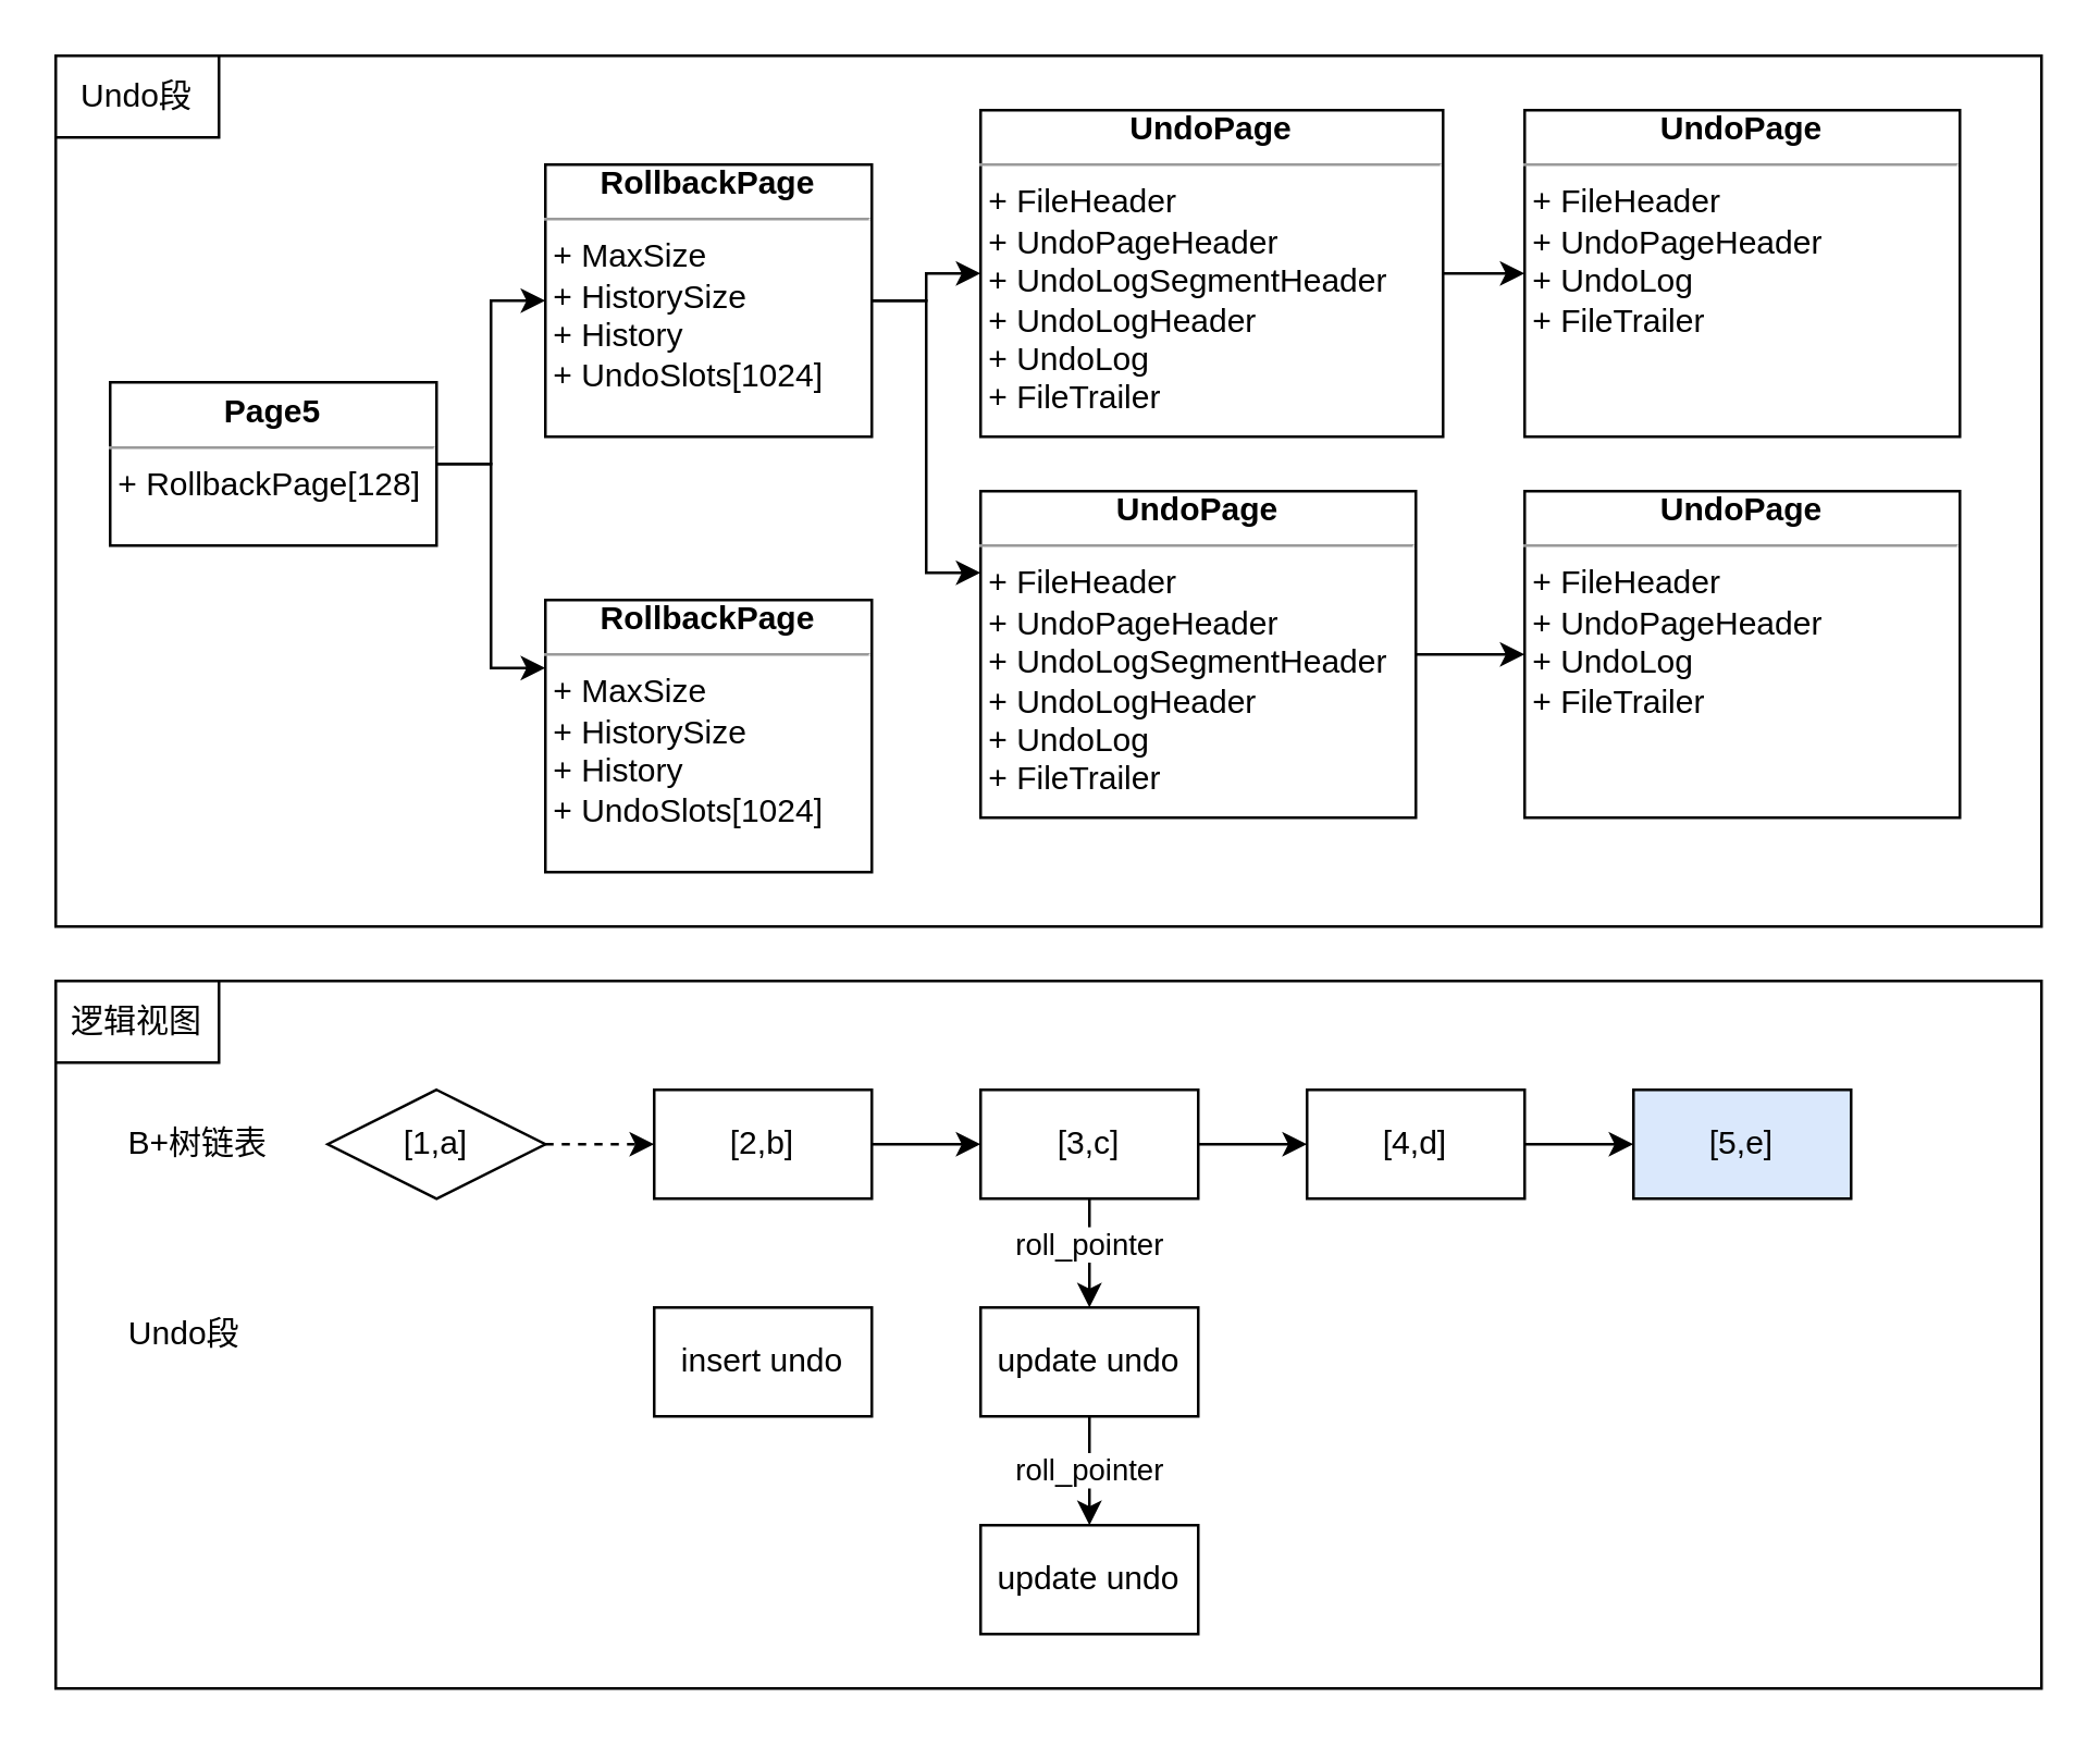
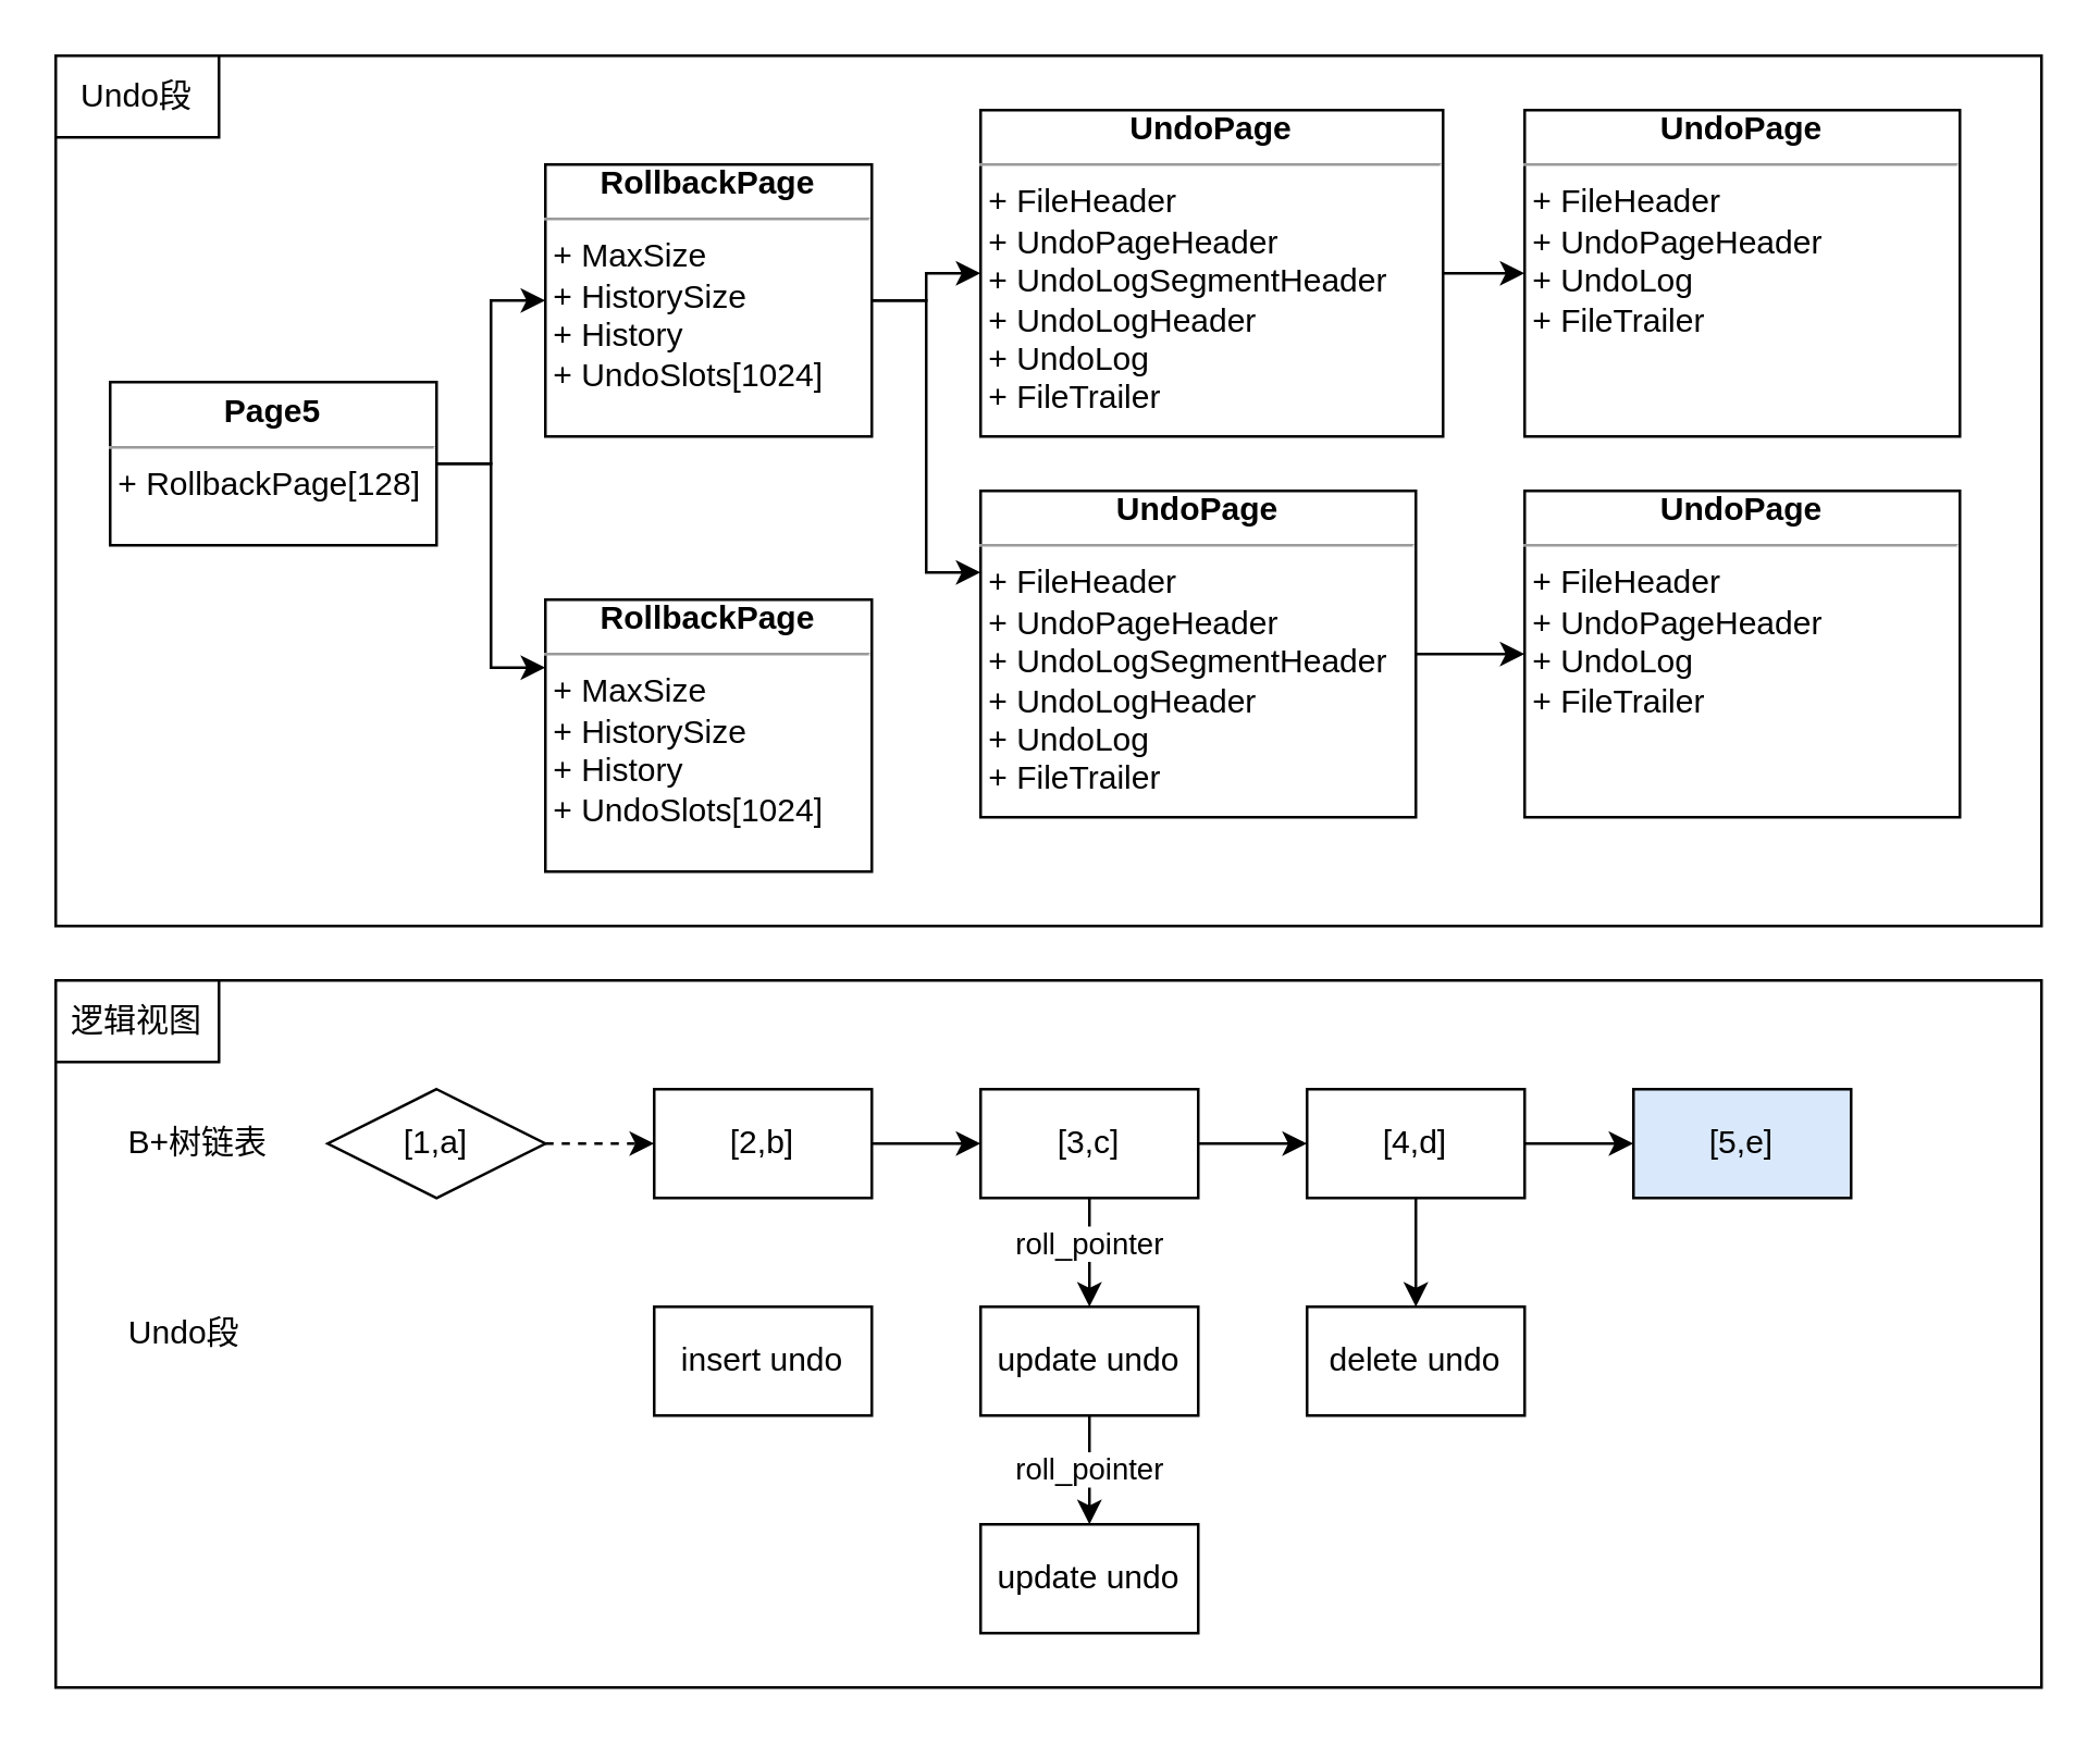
  <mxCell id="0" />
  <mxCell id="1" parent="0" />
  <mxCell id="2" value="" style="rounded=0;whiteSpace=wrap;html=1;" vertex="1" parent="1"><mxGeometry x="20" y="360" width="730" height="260" as="geometry" /></mxCell>
  <mxCell id="3" value="" style="rounded=0;whiteSpace=wrap;html=1;" vertex="1" parent="1"><mxGeometry x="20" y="20" width="730" height="320" as="geometry" /></mxCell>
  <mxCell id="4" value="" style="edgeStyle=orthogonalEdgeStyle;rounded=0;orthogonalLoop=1;jettySize=auto;html=1;" edge="1" parent="1" source="6" target="9"><mxGeometry relative="1" as="geometry" /></mxCell>
  <mxCell id="5" value="" style="edgeStyle=orthogonalEdgeStyle;rounded=0;orthogonalLoop=1;jettySize=auto;html=1;entryX=0;entryY=0.25;entryDx=0;entryDy=0;" edge="1" parent="1" source="6" target="10"><mxGeometry relative="1" as="geometry"><mxPoint x="200" y="200" as="targetPoint" /></mxGeometry></mxCell>
  <mxCell id="6" value="&lt;p style=&quot;margin: 0px ; margin-top: 4px ; text-align: center&quot;&gt;&lt;b&gt;Page5&lt;/b&gt;&lt;/p&gt;&lt;hr size=&quot;1&quot;&gt;&lt;div style=&quot;height: 2px&quot;&gt;&amp;nbsp;+ RollbackPage[128]&lt;/div&gt;" style="verticalAlign=top;align=left;overflow=fill;fontSize=12;fontFamily=Helvetica;html=1;" vertex="1" parent="1"><mxGeometry x="40" y="140" width="120" height="60" as="geometry" /></mxCell>
  <mxCell id="7" value="" style="edgeStyle=orthogonalEdgeStyle;rounded=0;orthogonalLoop=1;jettySize=auto;html=1;" edge="1" parent="1" source="9" target="12"><mxGeometry relative="1" as="geometry" /></mxCell>
  <mxCell id="8" value="" style="edgeStyle=orthogonalEdgeStyle;rounded=0;orthogonalLoop=1;jettySize=auto;html=1;entryX=0;entryY=0.25;entryDx=0;entryDy=0;" edge="1" parent="1" source="9" target="14"><mxGeometry relative="1" as="geometry" /></mxCell>
  <mxCell id="9" value="&lt;div style=&quot;text-align: center&quot;&gt;&lt;b&gt;Rollback&lt;/b&gt;&lt;b&gt;Page&lt;/b&gt;&lt;/div&gt;&lt;hr size=&quot;1&quot;&gt;&lt;div style=&quot;height: 2px&quot;&gt;&amp;nbsp;+ MaxSize&lt;br&gt;&amp;nbsp;+ HistorySize&lt;br&gt;&amp;nbsp;+ History&lt;br&gt;&amp;nbsp;+ UndoSlots[1024]&lt;/div&gt;&lt;div style=&quot;height: 2px&quot;&gt;&lt;br&gt;&lt;/div&gt;&lt;div style=&quot;height: 2px&quot;&gt;&lt;br&gt;&lt;/div&gt;&lt;div style=&quot;height: 2px&quot;&gt;&lt;br&gt;&lt;/div&gt;" style="verticalAlign=top;align=left;overflow=fill;fontSize=12;fontFamily=Helvetica;html=1;" vertex="1" parent="1"><mxGeometry x="200" y="60" width="120" height="100" as="geometry" /></mxCell>
  <mxCell id="10" value="&lt;div style=&quot;text-align: center&quot;&gt;&lt;b&gt;Rollback&lt;/b&gt;&lt;b&gt;Page&lt;/b&gt;&lt;/div&gt;&lt;hr size=&quot;1&quot;&gt;&lt;div style=&quot;height: 2px&quot;&gt;&amp;nbsp;+ MaxSize&lt;br&gt;&amp;nbsp;+ HistorySize&lt;br&gt;&amp;nbsp;+ History&lt;br&gt;&amp;nbsp;+ UndoSlots[1024]&lt;/div&gt;&lt;div style=&quot;height: 2px&quot;&gt;&lt;br&gt;&lt;/div&gt;&lt;div style=&quot;height: 2px&quot;&gt;&lt;br&gt;&lt;/div&gt;&lt;div style=&quot;height: 2px&quot;&gt;&lt;br&gt;&lt;/div&gt;" style="verticalAlign=top;align=left;overflow=fill;fontSize=12;fontFamily=Helvetica;html=1;" vertex="1" parent="1"><mxGeometry x="200" y="220" width="120" height="100" as="geometry" /></mxCell>
  <mxCell id="11" value="" style="edgeStyle=orthogonalEdgeStyle;rounded=0;orthogonalLoop=1;jettySize=auto;html=1;" edge="1" parent="1" source="12" target="15"><mxGeometry relative="1" as="geometry" /></mxCell>
  <mxCell id="12" value="&lt;div style=&quot;text-align: center&quot;&gt;&lt;b&gt;UndoPage&lt;/b&gt;&lt;/div&gt;&lt;hr size=&quot;1&quot;&gt;&lt;div style=&quot;height: 2px&quot;&gt;&amp;nbsp;+ FileHeader&lt;br&gt;&amp;nbsp;+ UndoPageHeader&lt;br&gt;&amp;nbsp;+ UndoLogSegmentHeader&lt;br&gt;&amp;nbsp;+ UndoLogHeader&lt;br&gt;&amp;nbsp;+ UndoLog&lt;br&gt;&amp;nbsp;+ FileTrailer&lt;/div&gt;&lt;div style=&quot;height: 2px&quot;&gt;&lt;br&gt;&lt;br&gt;&lt;br&gt;&lt;/div&gt;&lt;div style=&quot;height: 2px&quot;&gt;&lt;br&gt;&lt;/div&gt;&lt;div style=&quot;height: 2px&quot;&gt;&lt;br&gt;&lt;/div&gt;&lt;div style=&quot;height: 2px&quot;&gt;&lt;br&gt;&lt;/div&gt;" style="verticalAlign=top;align=left;overflow=fill;fontSize=12;fontFamily=Helvetica;html=1;" vertex="1" parent="1"><mxGeometry x="360" y="40" width="170" height="120" as="geometry" /></mxCell>
  <mxCell id="13" value="" style="edgeStyle=orthogonalEdgeStyle;rounded=0;orthogonalLoop=1;jettySize=auto;html=1;" edge="1" parent="1" source="14" target="16"><mxGeometry relative="1" as="geometry" /></mxCell>
  <mxCell id="14" value="&lt;div style=&quot;text-align: center&quot;&gt;&lt;b&gt;UndoPage&lt;/b&gt;&lt;/div&gt;&lt;hr size=&quot;1&quot;&gt;&lt;div style=&quot;height: 2px&quot;&gt;&amp;nbsp;+ FileHeader&lt;br&gt;&amp;nbsp;+ UndoPageHeader&lt;br&gt;&amp;nbsp;+ UndoLogSegmentHeader&lt;br&gt;&amp;nbsp;+ UndoLogHeader&lt;br&gt;&amp;nbsp;+ UndoLog&lt;br&gt;&amp;nbsp;+ FileTrailer&lt;/div&gt;&lt;div style=&quot;height: 2px&quot;&gt;&lt;br&gt;&lt;/div&gt;&lt;div style=&quot;height: 2px&quot;&gt;&lt;br&gt;&lt;/div&gt;&lt;div style=&quot;height: 2px&quot;&gt;&lt;br&gt;&lt;/div&gt;" style="verticalAlign=top;align=left;overflow=fill;fontSize=12;fontFamily=Helvetica;html=1;" vertex="1" parent="1"><mxGeometry x="360" y="180" width="160" height="120" as="geometry" /></mxCell>
  <mxCell id="15" value="&lt;div style=&quot;text-align: center&quot;&gt;&lt;b&gt;UndoPage&lt;/b&gt;&lt;/div&gt;&lt;hr size=&quot;1&quot;&gt;&lt;div style=&quot;height: 2px&quot;&gt;&amp;nbsp;+ FileHeader&lt;br&gt;&amp;nbsp;+ UndoPageHeader&lt;br&gt;&amp;nbsp;+ UndoLog&lt;br&gt;&amp;nbsp;+ FileTrailer&lt;/div&gt;&lt;div style=&quot;height: 2px&quot;&gt;&lt;br&gt;&lt;/div&gt;&lt;div style=&quot;height: 2px&quot;&gt;&lt;br&gt;&lt;/div&gt;&lt;div style=&quot;height: 2px&quot;&gt;&lt;br&gt;&lt;/div&gt;" style="verticalAlign=top;align=left;overflow=fill;fontSize=12;fontFamily=Helvetica;html=1;" vertex="1" parent="1"><mxGeometry x="560" y="40" width="160" height="120" as="geometry" /></mxCell>
  <mxCell id="16" value="&lt;div style=&quot;text-align: center&quot;&gt;&lt;b&gt;UndoPage&lt;/b&gt;&lt;/div&gt;&lt;hr size=&quot;1&quot;&gt;&lt;div style=&quot;height: 2px&quot;&gt;&amp;nbsp;+ FileHeader&lt;br&gt;&amp;nbsp;+ UndoPageHeader&lt;br&gt;&amp;nbsp;+ UndoLog&lt;br&gt;&amp;nbsp;+ FileTrailer&lt;/div&gt;&lt;div style=&quot;height: 2px&quot;&gt;&lt;br&gt;&lt;/div&gt;&lt;div style=&quot;height: 2px&quot;&gt;&lt;br&gt;&lt;/div&gt;&lt;div style=&quot;height: 2px&quot;&gt;&lt;br&gt;&lt;/div&gt;" style="verticalAlign=top;align=left;overflow=fill;fontSize=12;fontFamily=Helvetica;html=1;" vertex="1" parent="1"><mxGeometry x="560" y="180" width="160" height="120" as="geometry" /></mxCell>
  <mxCell id="17" value="" style="edgeStyle=orthogonalEdgeStyle;rounded=0;orthogonalLoop=1;jettySize=auto;html=1;dashed=1;" edge="1" parent="1" source="18" target="20"><mxGeometry relative="1" as="geometry" /></mxCell>
  <mxCell id="18" value="[1,a]" style="rhombus;whiteSpace=wrap;html=1;" vertex="1" parent="1"><mxGeometry x="120" y="400" width="80" height="40" as="geometry" /></mxCell>
  <mxCell id="19" value="" style="edgeStyle=orthogonalEdgeStyle;rounded=0;orthogonalLoop=1;jettySize=auto;html=1;" edge="1" parent="1" source="20" target="24"><mxGeometry relative="1" as="geometry" /></mxCell>
  <mxCell id="20" value="[2,b]" style="rounded=0;whiteSpace=wrap;html=1;" vertex="1" parent="1"><mxGeometry x="240" y="400" width="80" height="40" as="geometry" /></mxCell>
  <mxCell id="21" value="" style="edgeStyle=orthogonalEdgeStyle;rounded=0;orthogonalLoop=1;jettySize=auto;html=1;" edge="1" parent="1" source="24" target="27"><mxGeometry relative="1" as="geometry" /></mxCell>
  <mxCell id="22" value="" style="edgeStyle=orthogonalEdgeStyle;rounded=0;orthogonalLoop=1;jettySize=auto;html=1;" edge="1" parent="1" source="24" target="32"><mxGeometry relative="1" as="geometry" /></mxCell>
  <mxCell id="23" value="roll_pointer" style="edgeLabel;html=1;align=center;verticalAlign=middle;resizable=0;points=[];" vertex="1" connectable="0" parent="22"><mxGeometry x="-0.2" y="-1" relative="1" as="geometry"><mxPoint as="offset" /></mxGeometry></mxCell>
  <mxCell id="24" value="[3,c]" style="rounded=0;whiteSpace=wrap;html=1;" vertex="1" parent="1"><mxGeometry x="360" y="400" width="80" height="40" as="geometry" /></mxCell>
  <mxCell id="25" value="" style="edgeStyle=orthogonalEdgeStyle;rounded=0;orthogonalLoop=1;jettySize=auto;html=1;" edge="1" parent="1" source="27" target="28"><mxGeometry relative="1" as="geometry" /></mxCell>
+ <mxCell id="26" value="" style="edgeStyle=orthogonalEdgeStyle;rounded=0;orthogonalLoop=1;jettySize=auto;html=1;" edge="1" parent="1" source="27" target="33"><mxGeometry relative="1" as="geometry" /></mxCell>
  <mxCell id="27" value="[4,d]" style="rounded=0;whiteSpace=wrap;html=1;" vertex="1" parent="1"><mxGeometry x="480" y="400" width="80" height="40" as="geometry" /></mxCell>
  <mxCell id="28" value="[5,e]" style="rounded=0;whiteSpace=wrap;html=1;fillColor=#dae8fc;" vertex="1" parent="1"><mxGeometry x="600" y="400" width="80" height="40" as="geometry" /></mxCell>
  <mxCell id="29" value="insert undo" style="rounded=0;whiteSpace=wrap;html=1;" vertex="1" parent="1"><mxGeometry x="240" y="480" width="80" height="40" as="geometry" /></mxCell>
  <mxCell id="30" value="" style="edgeStyle=orthogonalEdgeStyle;rounded=0;orthogonalLoop=1;jettySize=auto;html=1;" edge="1" parent="1" source="32" target="34"><mxGeometry relative="1" as="geometry" /></mxCell>
  <mxCell id="31" value="roll_pointer" style="edgeLabel;html=1;align=center;verticalAlign=middle;resizable=0;points=[];" vertex="1" connectable="0" parent="30"><mxGeometry x="-0.05" y="-1" relative="1" as="geometry"><mxPoint as="offset" /></mxGeometry></mxCell>
  <mxCell id="32" value="update undo" style="rounded=0;whiteSpace=wrap;html=1;" vertex="1" parent="1"><mxGeometry x="360" y="480" width="80" height="40" as="geometry" /></mxCell>
+ <mxCell id="33" value="delete undo" style="rounded=0;whiteSpace=wrap;html=1;" vertex="1" parent="1"><mxGeometry x="480" y="480" width="80" height="40" as="geometry" /></mxCell>
  <mxCell id="34" value="update undo" style="rounded=0;whiteSpace=wrap;html=1;" vertex="1" parent="1"><mxGeometry x="360" y="560" width="80" height="40" as="geometry" /></mxCell>
  <mxCell id="35" value="B+树链表" style="text;html=1;strokeColor=none;fillColor=none;align=center;verticalAlign=middle;whiteSpace=wrap;rounded=0;" vertex="1" parent="1"><mxGeometry x="45" y="410" width="55" height="20" as="geometry" /></mxCell>
  <mxCell id="36" value="Undo段" style="rounded=0;whiteSpace=wrap;html=1;" vertex="1" parent="1"><mxGeometry x="20" y="20" width="60" height="30" as="geometry" /></mxCell>
  <mxCell id="37" value="&lt;span&gt;逻辑视图&lt;/span&gt;" style="rounded=0;whiteSpace=wrap;html=1;" vertex="1" parent="1"><mxGeometry x="20" y="360" width="60" height="30" as="geometry" /></mxCell>
  <mxCell id="38" value="Undo段" style="text;html=1;strokeColor=none;fillColor=none;align=center;verticalAlign=middle;whiteSpace=wrap;rounded=0;" vertex="1" parent="1"><mxGeometry x="45" y="480" width="45" height="20" as="geometry" /></mxCell>
